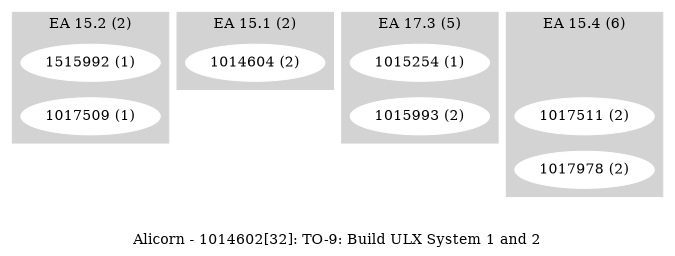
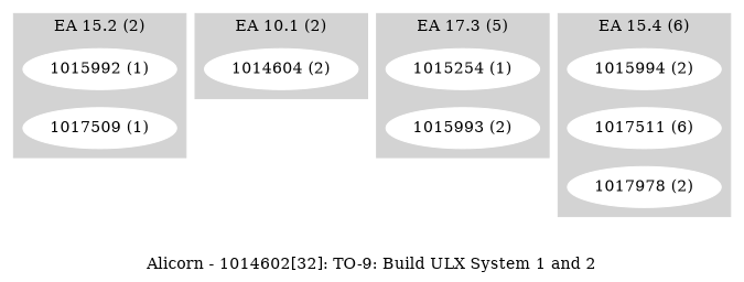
  digraph {
    label="Alicorn - 1014602[32]: TO-9: Build ULX System 1 and 2"
    ranksep=.1
    node [color=white style=filled]
    edge [style=invis]
-   "1015992 (1)" [label="1515992 (1)"]
+   "1015992 (1)"
    "1017509 (1)"
    "1014604 (2)"
    "1015254 (1)"
    "1015993 (2)"
-   "1017511 (2)"
+   "1015994 (2)"
+   "1017511 (2)" [label="1017511 (6)"]
    "1017978 (2)"
    subgraph cluster_1 {
      color=lightgrey
      label="EA 15.2 (2)"
      style=filled
      "1015992 (1)"
      "1017509 (1)"
    }
    subgraph cluster_2 {
      color=lightgrey
-     label="EA 15.1 (2)"
+     label="EA 10.1 (2)"
      style=filled
      "1014604 (2)"
    }
    subgraph cluster_3 {
      color=lightgrey
      label="EA 17.3 (5)"
      style=filled
      "1015254 (1)"
      "1015993 (2)"
    }
    subgraph cluster_4 {
      color=lightgrey
      label="EA 15.4 (6)"
      style=filled
+     "1015994 (2)"
      "1017511 (2)"
      "1017978 (2)"
    }
    "1015992 (1)" -> "1017509 (1)"
    "1015254 (1)" -> "1015993 (2)"
+   "1015994 (2)" -> "1017511 (2)"
    "1017511 (2)" -> "1017978 (2)"
  }
